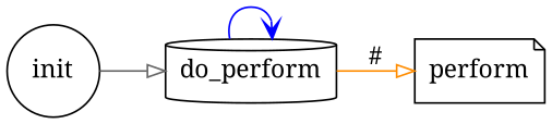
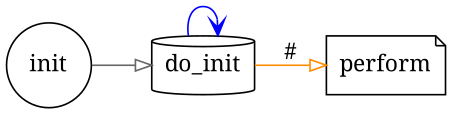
  digraph {
    fontname="Noto Serif"
    rankdir=LR
    node [fontname="Noto Serif"]
    edge [arrowhead=onormal fontname="Noto Serif"]
-   n1 [label=do_perform shape=cylinder]
+   n1 [label=do_init shape=cylinder]
    n2 [label=perform shape=note]
    init [shape=circle]
    n1 -> n1 [arrowhead=vee color=blue]
    n1 -> n2 [color=darkorange label="#"]
    init -> n1 [color=gray40]
  }
